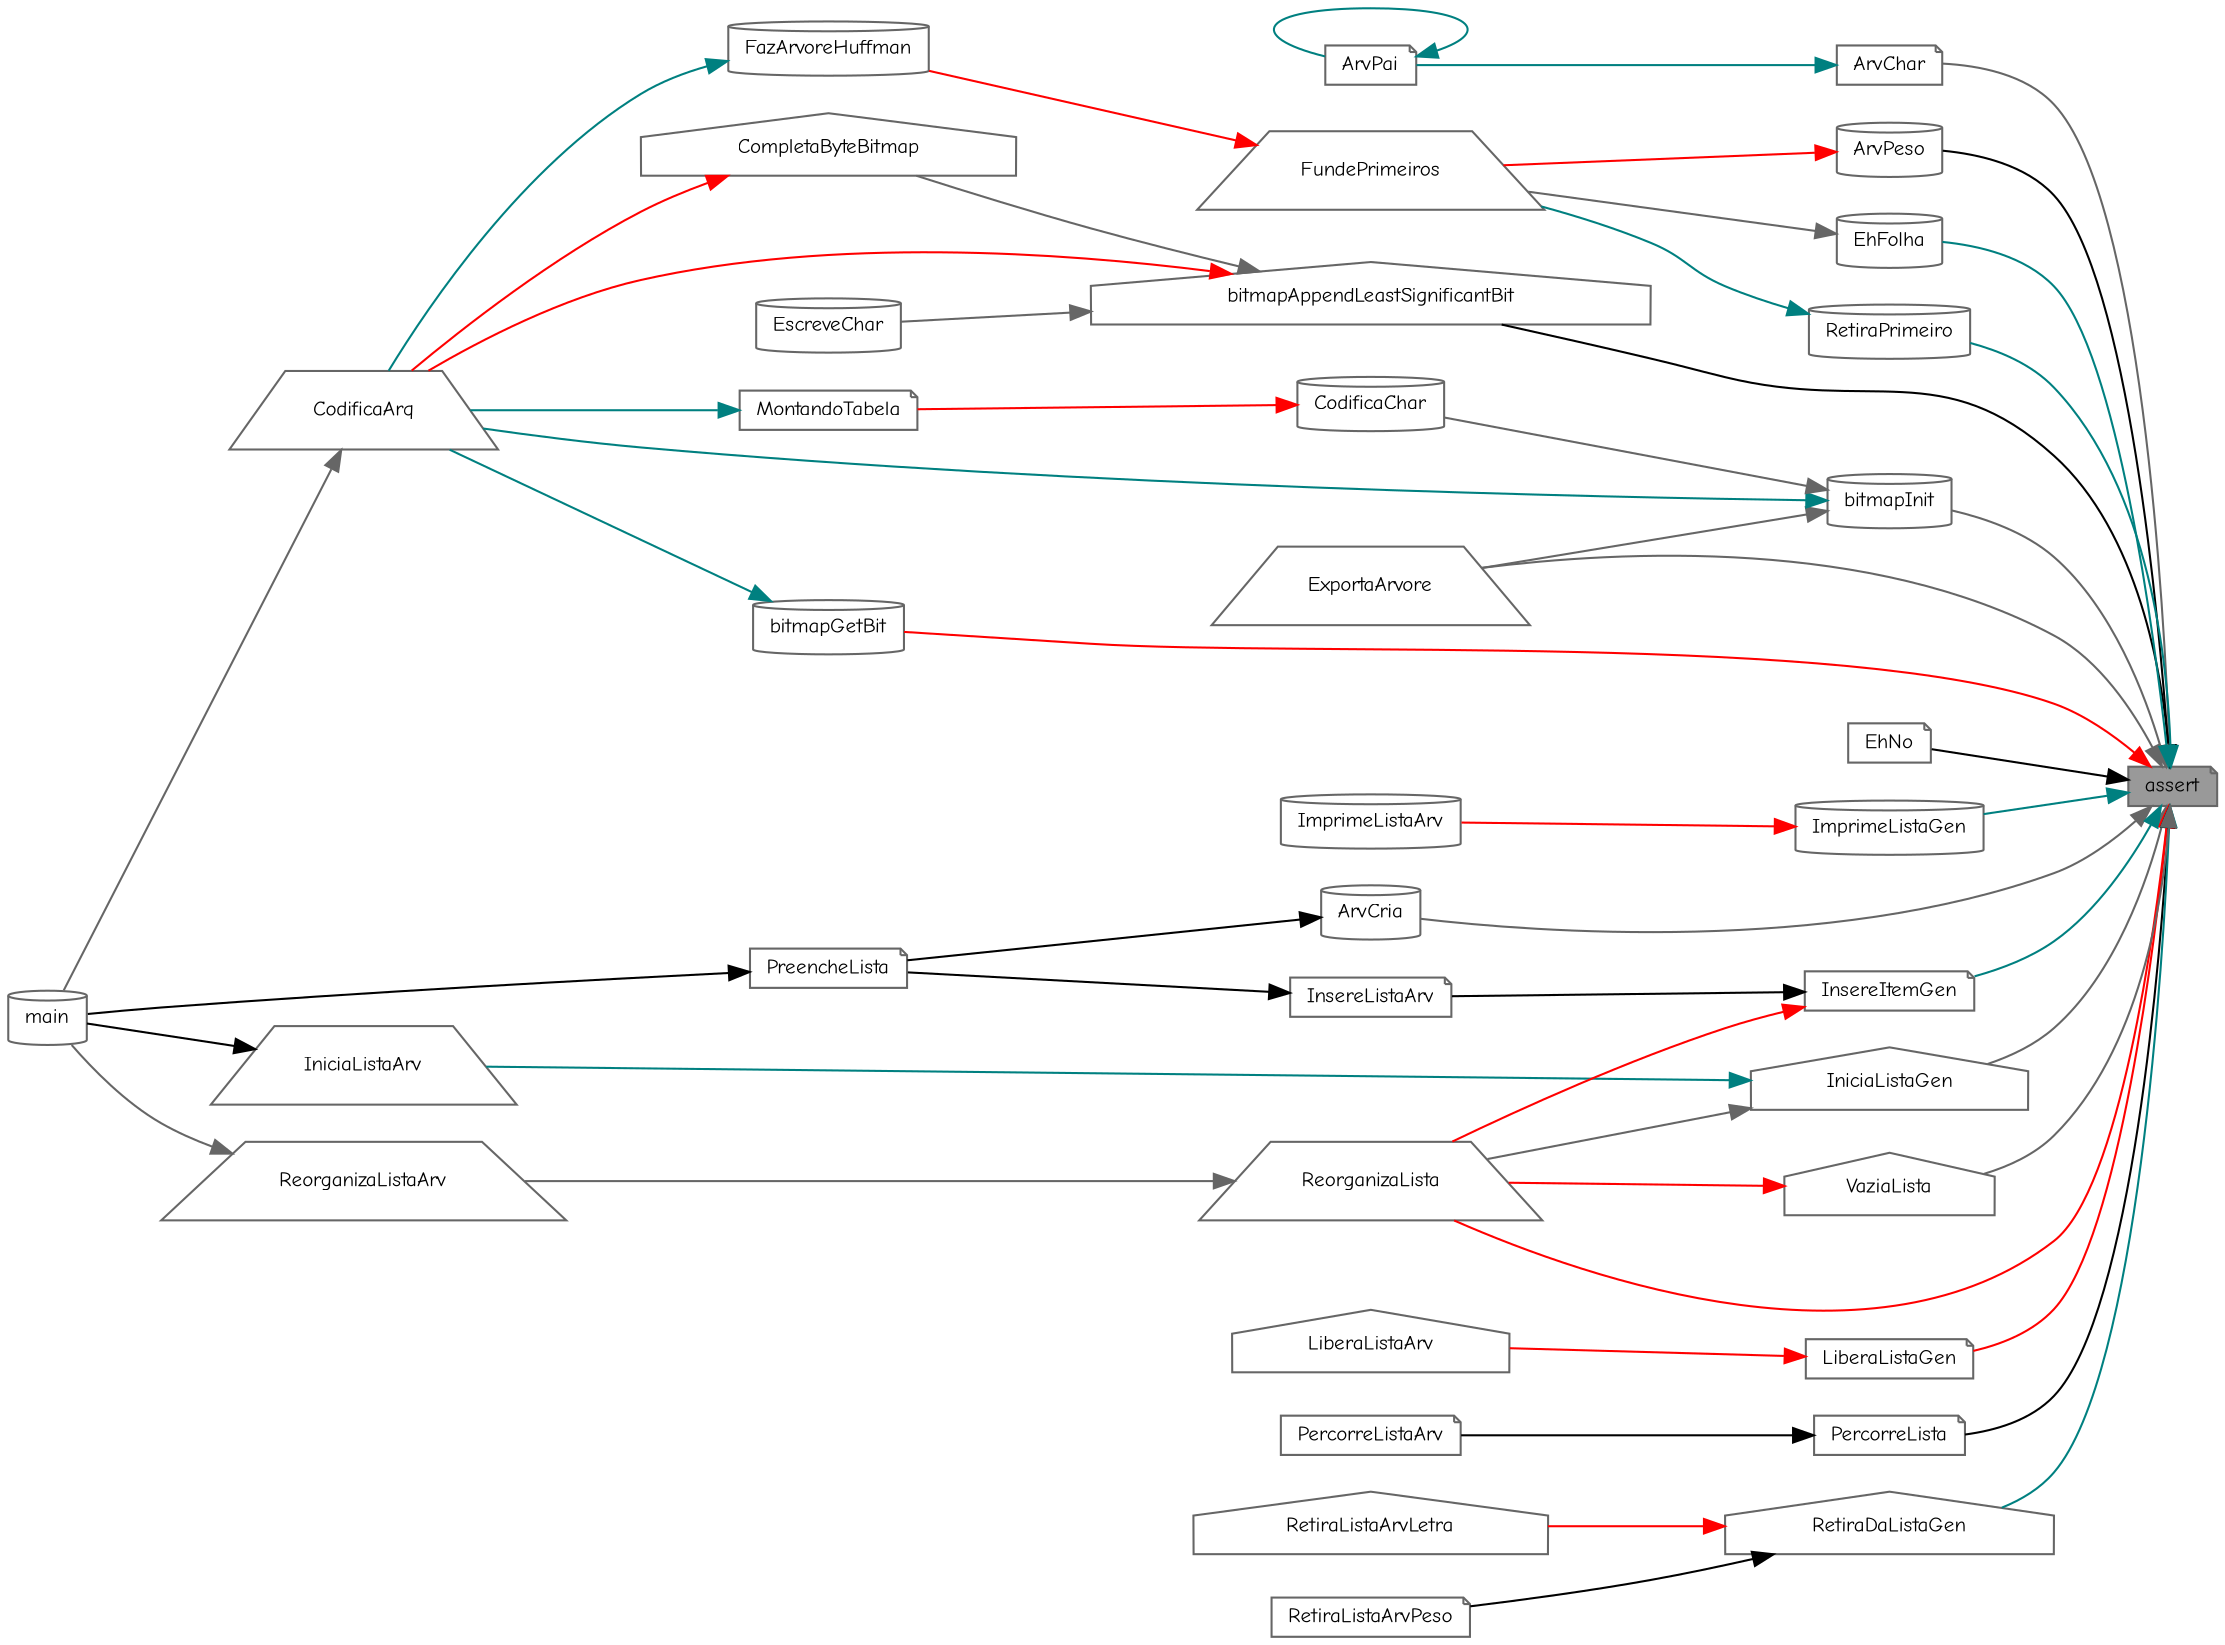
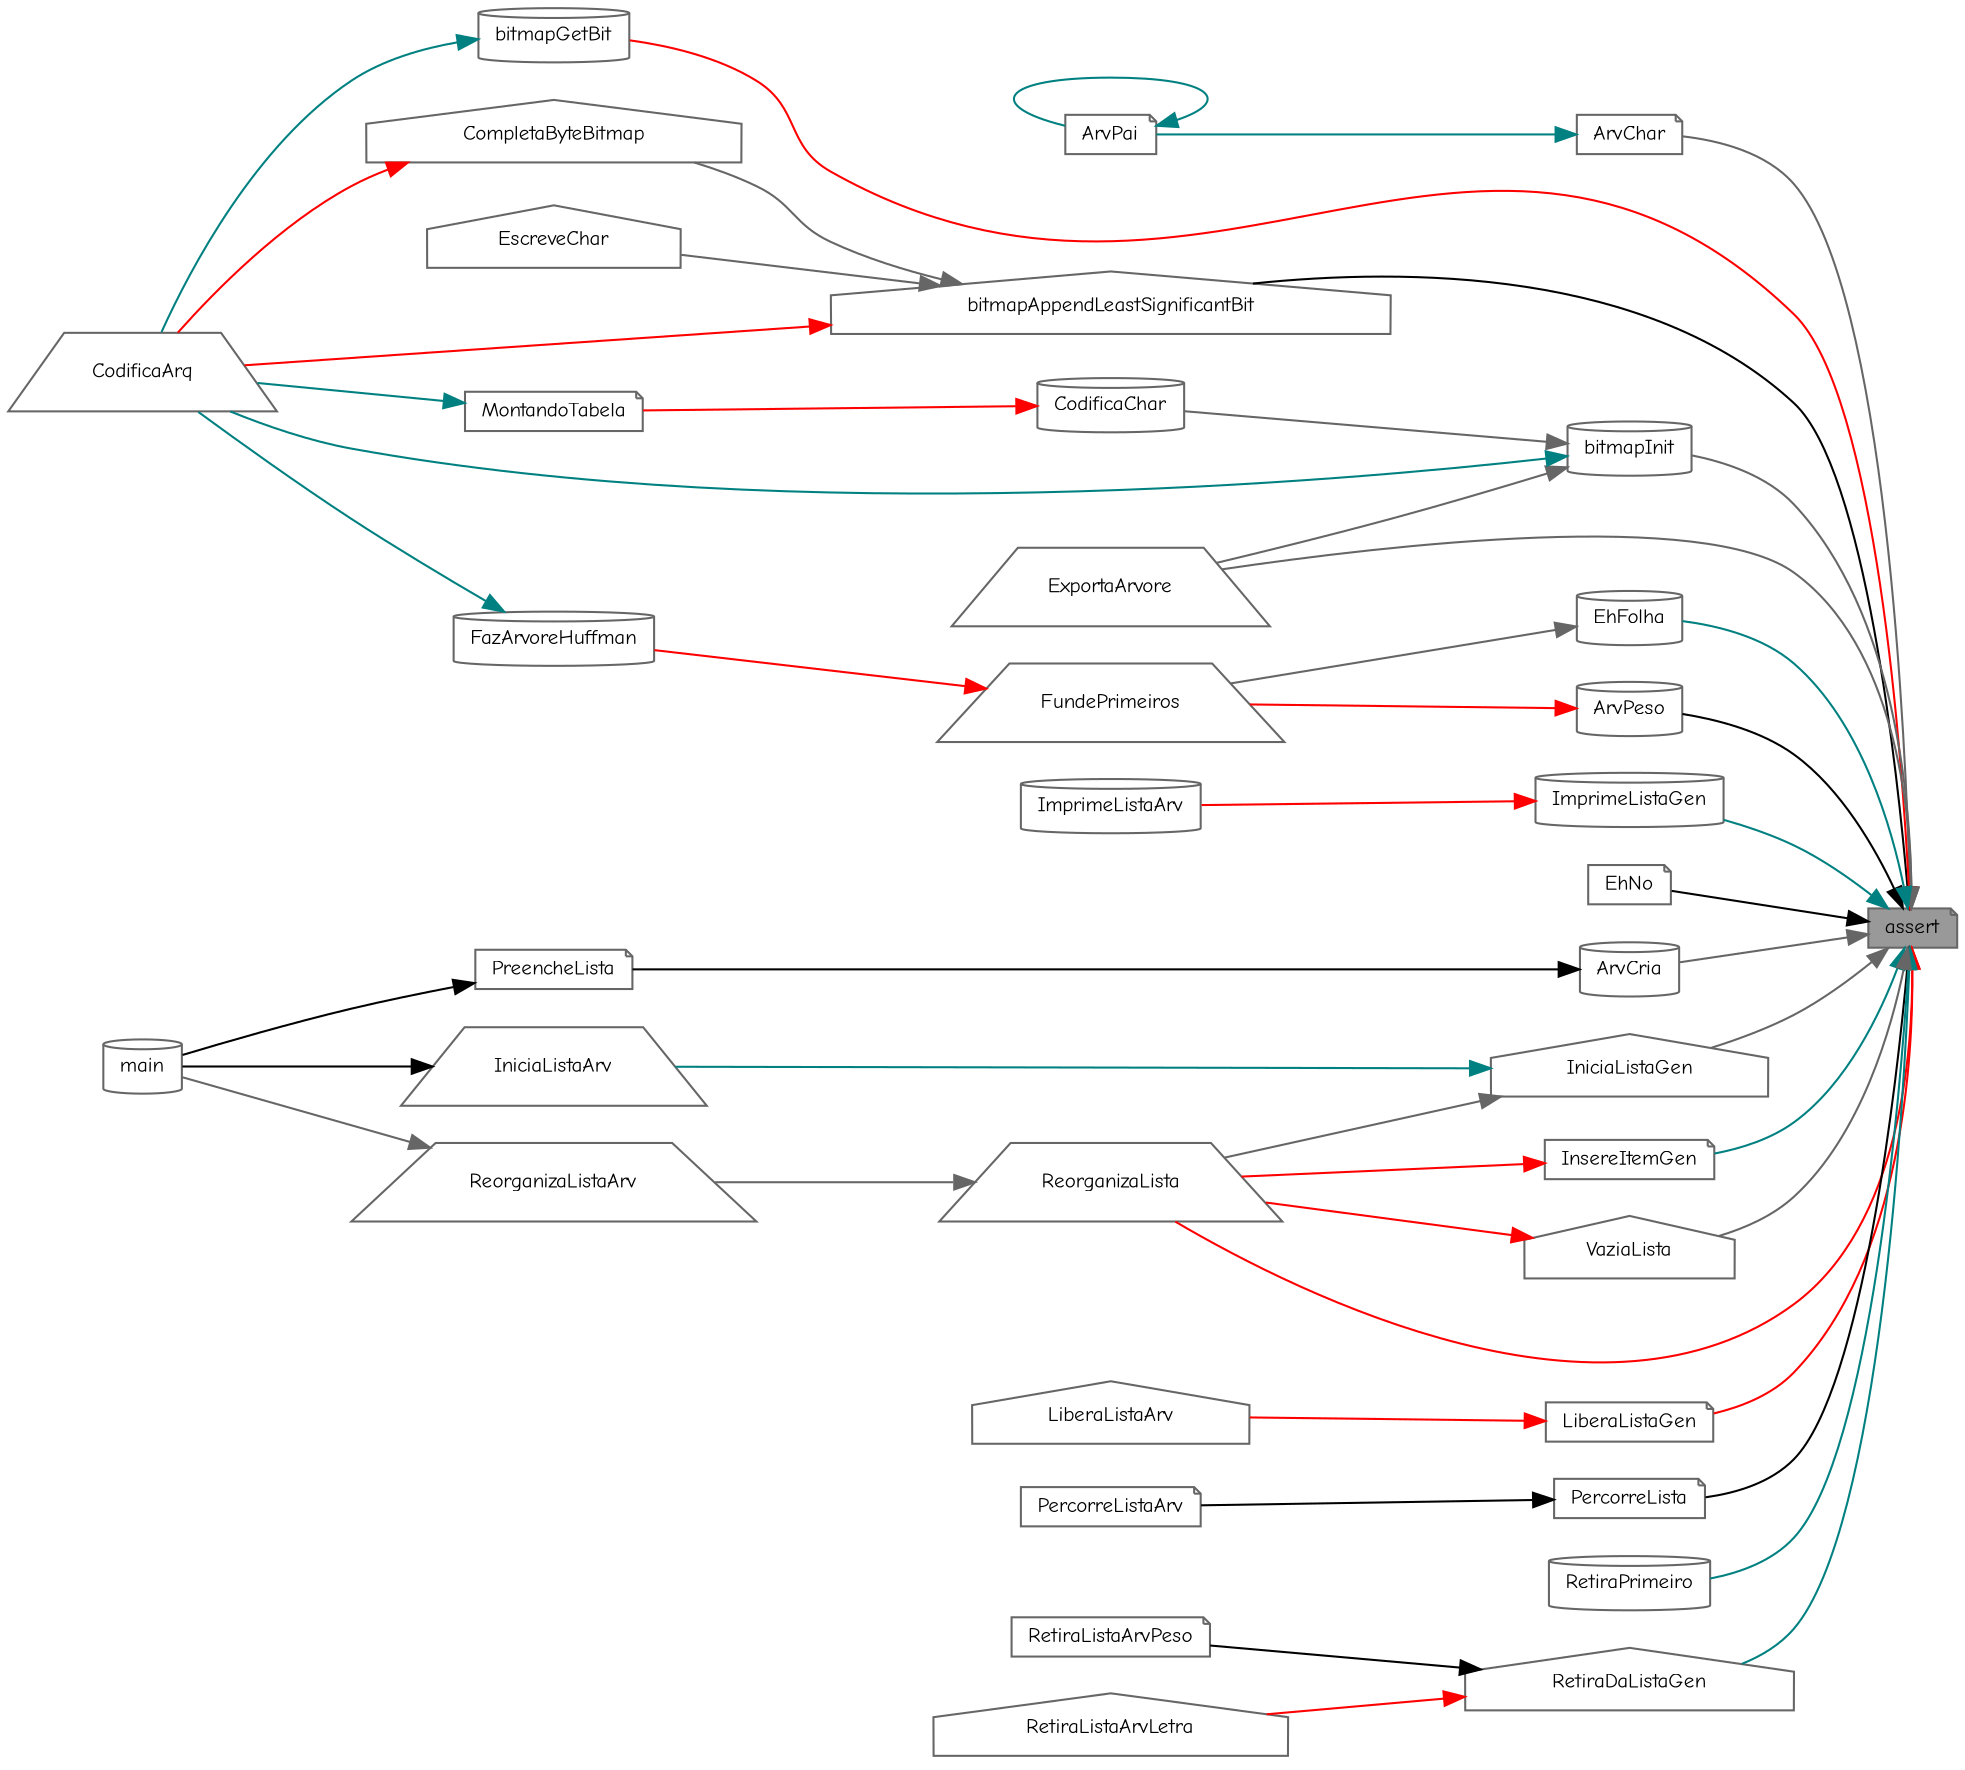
  digraph {
    fontname="Comic Neue"
    rankdir=RL
    node [color=grey40 fillcolor=white fontname="Comic Neue" fontsize=10 shape=note style=filled]
    edge [color=gray40 dir=back fontname="Comic Neue" fontsize=10 labelfontname=Helvetica labelfontsize=10 style=solid]
    n1 [color=gray40 fillcolor=grey60 fontcolor=black height=0.2 label=assert width=0.4]
    n2 [height=0.2 label=ArvChar width=0.4]
    n3 [height=0.2 label=ArvCria shape=cylinder width=0.4]
    n4 [height=0.2 label=ArvPeso shape=cylinder width=0.4]
    n5 [height=0.2 label=bitmapAppendLeastSignificantBit shape=house width=0.4]
    n6 [height=0.2 label=bitmapGetBit shape=cylinder width=0.4]
    n7 [height=0.2 label=bitmapInit shape=cylinder width=0.4]
    n8 [height=0.2 label=ExportaArvore shape=trapezium width=0.4]
    n9 [height=0.2 label=EhFolha shape=cylinder width=0.4]
    n10 [height=0.2 label=EhNo width=0.4]
    n11 [height=0.2 label=ImprimeListaGen shape=cylinder width=0.4]
    n12 [height=0.2 label=IniciaListaGen shape=house width=0.4]
    n13 [height=0.2 label=ReorganizaLista shape=trapezium width=0.4]
    n14 [height=0.2 label=InsereItemGen width=0.4]
    n15 [height=0.2 label=LiberaListaGen width=0.4]
    n16 [height=0.2 label=PercorreLista width=0.4]
    n17 [height=0.2 label=RetiraDaListaGen shape=house width=0.4]
    n18 [height=0.2 label=RetiraPrimeiro shape=cylinder width=0.4]
    n19 [height=0.2 label=VaziaLista shape=house width=0.4]
    n20 [height=0.2 label=ArvPai width=0.4]
    n21 [height=0.2 label=PreencheLista width=0.4]
    n22 [height=0.2 label=FundePrimeiros shape=trapezium width=0.4]
    n23 [height=0.2 label=CodificaArq shape=trapezium width=0.4]
    n24 [height=0.2 label=CompletaByteBitmap shape=house width=0.4]
-   n25 [height=0.2 label=EscreveChar shape=cylinder width=0.4]
+   n25 [height=0.2 label=EscreveChar shape=house width=0.4]
    n26 [height=0.2 label=CodificaChar shape=cylinder width=0.4]
    n27 [height=0.2 label=ImprimeListaArv shape=cylinder width=0.4]
    n28 [height=0.2 label=IniciaListaArv shape=trapezium width=0.4]
    n29 [height=0.2 label=ReorganizaListaArv shape=trapezium width=0.4]
-   n30 [height=0.2 label=InsereListaArv width=0.4]
    n31 [height=0.2 label=LiberaListaArv shape=house width=0.4]
    n32 [height=0.2 label=PercorreListaArv width=0.4]
    n33 [height=0.2 label=RetiraListaArvLetra shape=house width=0.4]
    n34 [height=0.2 label=RetiraListaArvPeso width=0.4]
    n35 [height=0.2 label=FazArvoreHuffman shape=cylinder width=0.4]
    n36 [height=0.2 label=main shape=cylinder width=0.4]
    n37 [height=0.2 label=MontandoTabela width=0.4]
    n1 -> n2
    n1 -> n3
    n1 -> n4 [color=black]
    n1 -> n5 [color=black]
    n1 -> n6 [color=red]
    n1 -> n7
    n1 -> n8
    n1 -> n9 [color=teal]
    n1 -> n10 [color=black]
    n1 -> n11 [color=teal]
    n1 -> n12
    n1 -> n13 [color=red]
    n1 -> n14 [color=teal]
    n1 -> n15 [color=red]
    n1 -> n16 [color=black]
    n1 -> n17 [color=teal]
    n1 -> n18 [color=teal]
    n1 -> n19
    n2 -> n20 [color=teal]
    n3 -> n21 [color=black]
    n4 -> n22 [color=red]
    n5 -> n23 [color=red]
    n5 -> n24
    n5 -> n25
    n6 -> n23 [color=teal]
    n7 -> n8
    n7 -> n23 [color=teal]
    n7 -> n26
    n9 -> n22
    n11 -> n27 [color=red]
    n12 -> n13
    n12 -> n28 [color=teal]
    n13 -> n29
    n14 -> n13 [color=red]
-   n14 -> n30 [color=black]
    n15 -> n31 [color=red]
    n16 -> n32 [color=black]
    n17 -> n33 [color=red]
    n17 -> n34 [color=black]
-   n18 -> n22 [color=teal]
    n19 -> n13 [color=red]
    n20 -> n20 [color=teal]
    n21 -> n36 [color=black]
    n22 -> n35 [color=red]
-   n23 -> n36
    n24 -> n23 [color=red]
    n26 -> n37 [color=red]
    n28 -> n36 [color=black]
    n29 -> n36
-   n30 -> n21 [color=black]
    n35 -> n23 [color=teal]
    n37 -> n23 [color=teal]
  }
